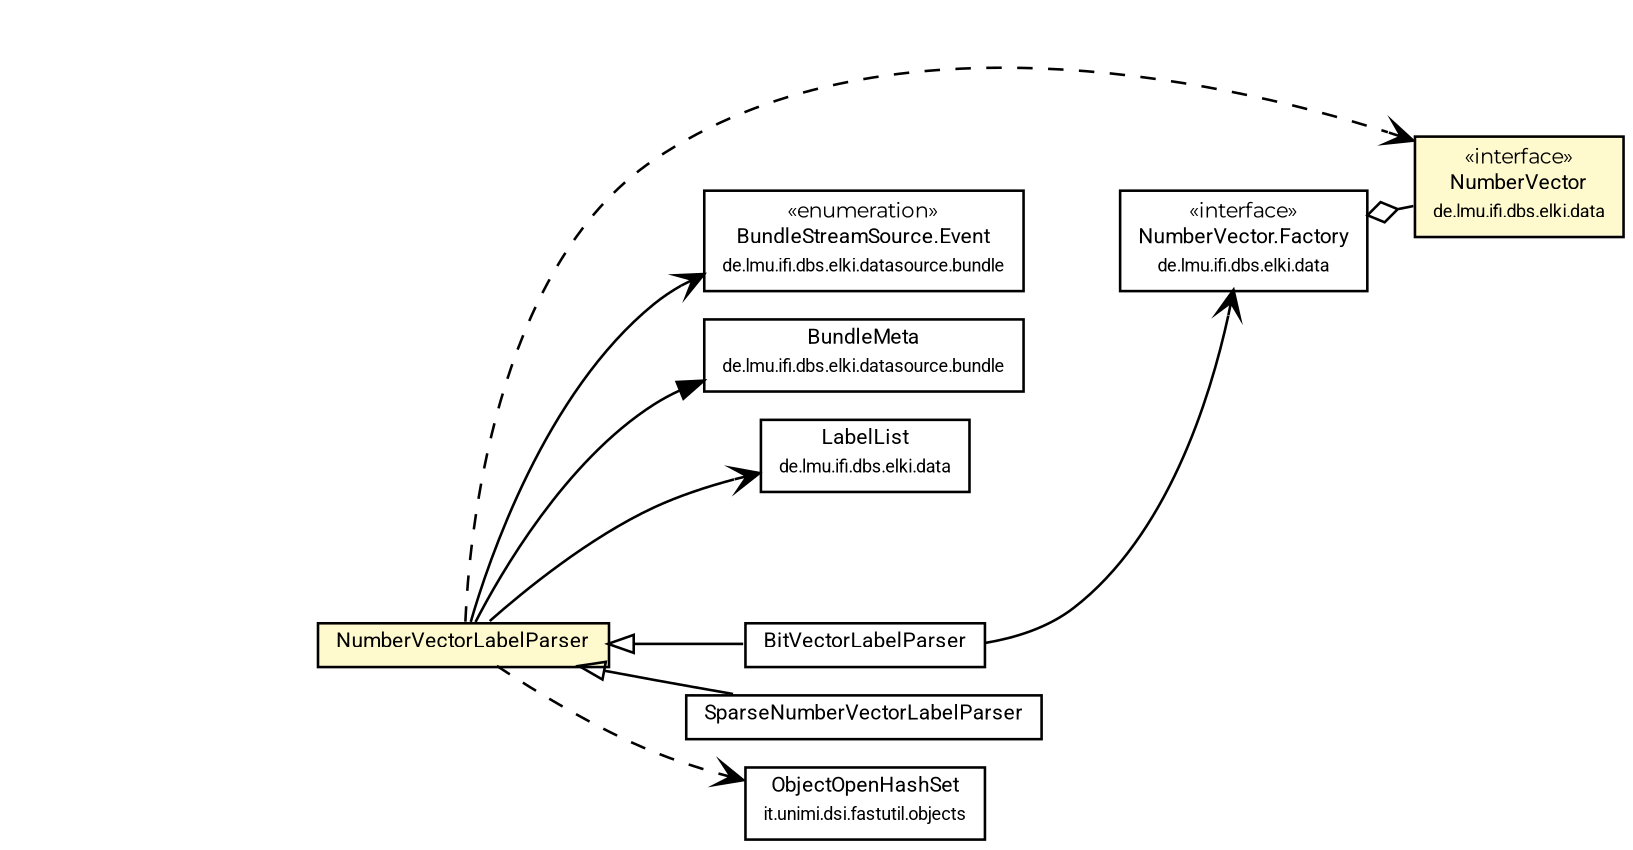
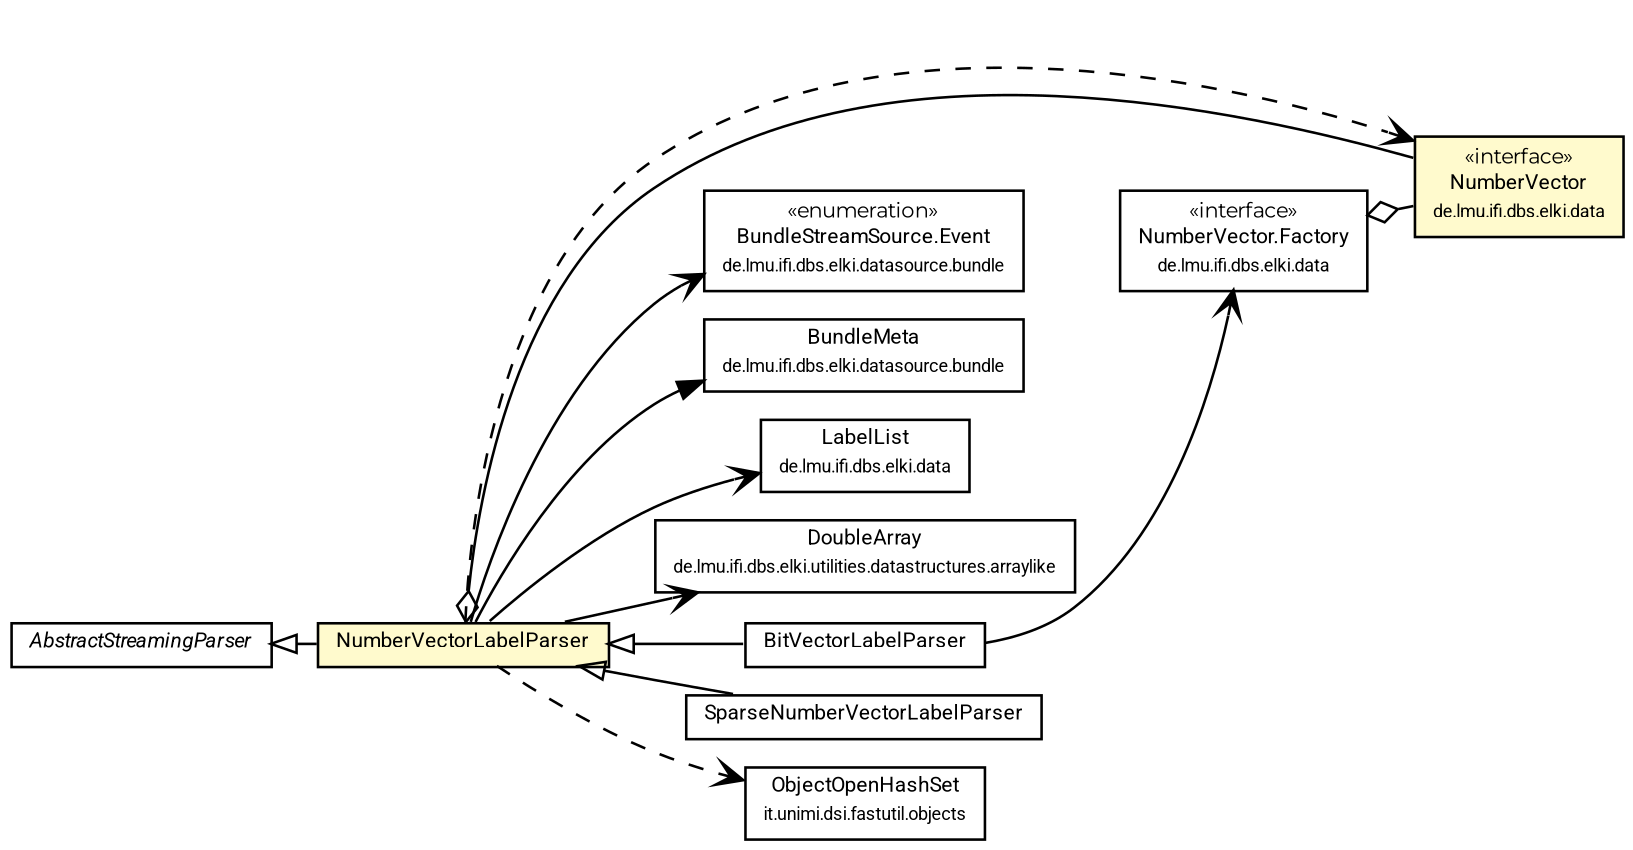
  digraph {
    fontname=Montserrat
    nodesep=0.15
    rankdir=LR
    ranksep=0.25
    node [fontcolor=black fontname=Montserrat fontsize=8 margin=0 shape=plaintext]
    edge [arrowhead=open color=black fontname=Montserrat fontsize=7 labelfontname=Roboto labelfontsize=7 weight=1]
    n1 [height=0 label=<<table title="de.lmu.ifi.dbs.elki.data.NumberVector" border="0" cellborder="1" cellspacing="0" cellpadding="2" bgcolor="LemonChiffon" href="../../data/NumberVector.html" target="_parent"> 		<tr><td><table border="0" cellspacing="0" cellpadding="1"> 		<tr><td align="center" balign="center"> &#171;interface&#187; </td></tr> 		<tr><td align="center" balign="center"> <font face="Roboto">NumberVector</font> </td></tr> 		<tr><td align="center" balign="center"> <font face="Roboto" point-size="7.0">de.lmu.ifi.dbs.elki.data</font> </td></tr> 		</table></td></tr> 		</table>> width=0]
    n2 [height=0 label=<<table title="de.lmu.ifi.dbs.elki.data.NumberVector.Factory" border="0" cellborder="1" cellspacing="0" cellpadding="2" href="../../data/NumberVector.Factory.html" target="_parent"> 		<tr><td><table border="0" cellspacing="0" cellpadding="1"> 		<tr><td align="center" balign="center"> &#171;interface&#187; </td></tr> 		<tr><td align="center" balign="center"> <font face="Roboto">NumberVector.Factory</font> </td></tr> 		<tr><td align="center" balign="center"> <font face="Roboto" point-size="7.0">de.lmu.ifi.dbs.elki.data</font> </td></tr> 		</table></td></tr> 		</table>> width=0]
    n3 [height=0 label=<<table title="de.lmu.ifi.dbs.elki.datasource.bundle.BundleStreamSource.Event" border="0" cellborder="1" cellspacing="0" cellpadding="2" href="../bundle/BundleStreamSource.Event.html" target="_parent"> 		<tr><td><table border="0" cellspacing="0" cellpadding="1"> 		<tr><td align="center" balign="center"> &#171;enumeration&#187; </td></tr> 		<tr><td align="center" balign="center"> <font face="Roboto">BundleStreamSource.Event</font> </td></tr> 		<tr><td align="center" balign="center"> <font face="Roboto" point-size="7.0">de.lmu.ifi.dbs.elki.datasource.bundle</font> </td></tr> 		</table></td></tr> 		</table>> width=0]
    n4 [height=0 label=<<table title="de.lmu.ifi.dbs.elki.datasource.bundle.BundleMeta" border="0" cellborder="1" cellspacing="0" cellpadding="2" href="../bundle/BundleMeta.html" target="_parent"> 		<tr><td><table border="0" cellspacing="0" cellpadding="1"> 		<tr><td align="center" balign="center"> <font face="Roboto">BundleMeta</font> </td></tr> 		<tr><td align="center" balign="center"> <font face="Roboto" point-size="7.0">de.lmu.ifi.dbs.elki.datasource.bundle</font> </td></tr> 		</table></td></tr> 		</table>> width=0]
    n5 [height=0 label=<<table title="de.lmu.ifi.dbs.elki.data.LabelList" border="0" cellborder="1" cellspacing="0" cellpadding="2" href="../../data/LabelList.html" target="_parent"> 		<tr><td><table border="0" cellspacing="0" cellpadding="1"> 		<tr><td align="center" balign="center"> <font face="Roboto">LabelList</font> </td></tr> 		<tr><td align="center" balign="center"> <font face="Roboto" point-size="7.0">de.lmu.ifi.dbs.elki.data</font> </td></tr> 		</table></td></tr> 		</table>> width=0]
+   n6 [height=0 label=<<table title="de.lmu.ifi.dbs.elki.utilities.datastructures.arraylike.DoubleArray" border="0" cellborder="1" cellspacing="0" cellpadding="2" href="../../utilities/datastructures/arraylike/DoubleArray.html" target="_parent"> 		<tr><td><table border="0" cellspacing="0" cellpadding="1"> 		<tr><td align="center" balign="center"> <font face="Roboto">DoubleArray</font> </td></tr> 		<tr><td align="center" balign="center"> <font face="Roboto" point-size="7.0">de.lmu.ifi.dbs.elki.utilities.datastructures.arraylike</font> </td></tr> 		</table></td></tr> 		</table>> width=0]
    n7 [height=0 label=<<table title="de.lmu.ifi.dbs.elki.datasource.parser.NumberVectorLabelParser" border="0" cellborder="1" cellspacing="0" cellpadding="2" bgcolor="lemonChiffon" href="NumberVectorLabelParser.html" target="_parent"> 		<tr><td><table border="0" cellspacing="0" cellpadding="1"> 		<tr><td align="center" balign="center"> <font face="Roboto">NumberVectorLabelParser</font> </td></tr> 		</table></td></tr> 		</table>> width=0]
    n8 [height=0 label=<<table title="de.lmu.ifi.dbs.elki.datasource.parser.BitVectorLabelParser" border="0" cellborder="1" cellspacing="0" cellpadding="2" href="BitVectorLabelParser.html" target="_parent"> 		<tr><td><table border="0" cellspacing="0" cellpadding="1"> 		<tr><td align="center" balign="center"> <font face="Roboto">BitVectorLabelParser</font> </td></tr> 		</table></td></tr> 		</table>> width=0]
    n9 [height=0 label=<<table title="de.lmu.ifi.dbs.elki.datasource.parser.SparseNumberVectorLabelParser" border="0" cellborder="1" cellspacing="0" cellpadding="2" href="SparseNumberVectorLabelParser.html" target="_parent"> 		<tr><td><table border="0" cellspacing="0" cellpadding="1"> 		<tr><td align="center" balign="center"> <font face="Roboto">SparseNumberVectorLabelParser</font> </td></tr> 		</table></td></tr> 		</table>> width=0]
    n10 [height=0 label=<<table title="it.unimi.dsi.fastutil.objects.ObjectOpenHashSet" border="0" cellborder="1" cellspacing="0" cellpadding="2" href="http://docs.oracle.com/javase/7/docs/api/it/unimi/dsi/fastutil/objects/ObjectOpenHashSet.html" target="_parent"> 		<tr><td><table border="0" cellspacing="0" cellpadding="1"> 		<tr><td align="center" balign="center"> <font face="Roboto">ObjectOpenHashSet</font> </td></tr> 		<tr><td align="center" balign="center"> <font face="Roboto" point-size="7.0">it.unimi.dsi.fastutil.objects</font> </td></tr> 		</table></td></tr> 		</table>> width=0]
+   n11 [height=0 label=<<table title="de.lmu.ifi.dbs.elki.datasource.parser.AbstractStreamingParser" border="0" cellborder="1" cellspacing="0" cellpadding="2" href="AbstractStreamingParser.html" target="_parent"> 		<tr><td><table border="0" cellspacing="0" cellpadding="1"> 		<tr><td align="center" balign="center"> <font face="Roboto"><i>AbstractStreamingParser</i></font> </td></tr> 		</table></td></tr> 		</table>> width=0]
    n2 -> n1 [arrowhead=none arrowtail=ediamond dir=back weight=4]
+   n7 -> n1 [arrowhead=none arrowtail=ediamond dir=back weight=4]
    n7 -> n1 [style=dashed weight=0]
    n7 -> n3
    n7 -> n4 [arrowhead=normal]
    n7 -> n5
+   n7 -> n6
    n7 -> n8 [arrowtail=empty dir=back weight=10 arrowhead=""]
    n7 -> n9 [arrowtail=empty dir=back weight=10 arrowhead=""]
    n7 -> n10 [style=dashed]
    n8 -> n2
+   n11 -> n7 [arrowtail=empty dir=back weight=10 arrowhead=""]
  }
